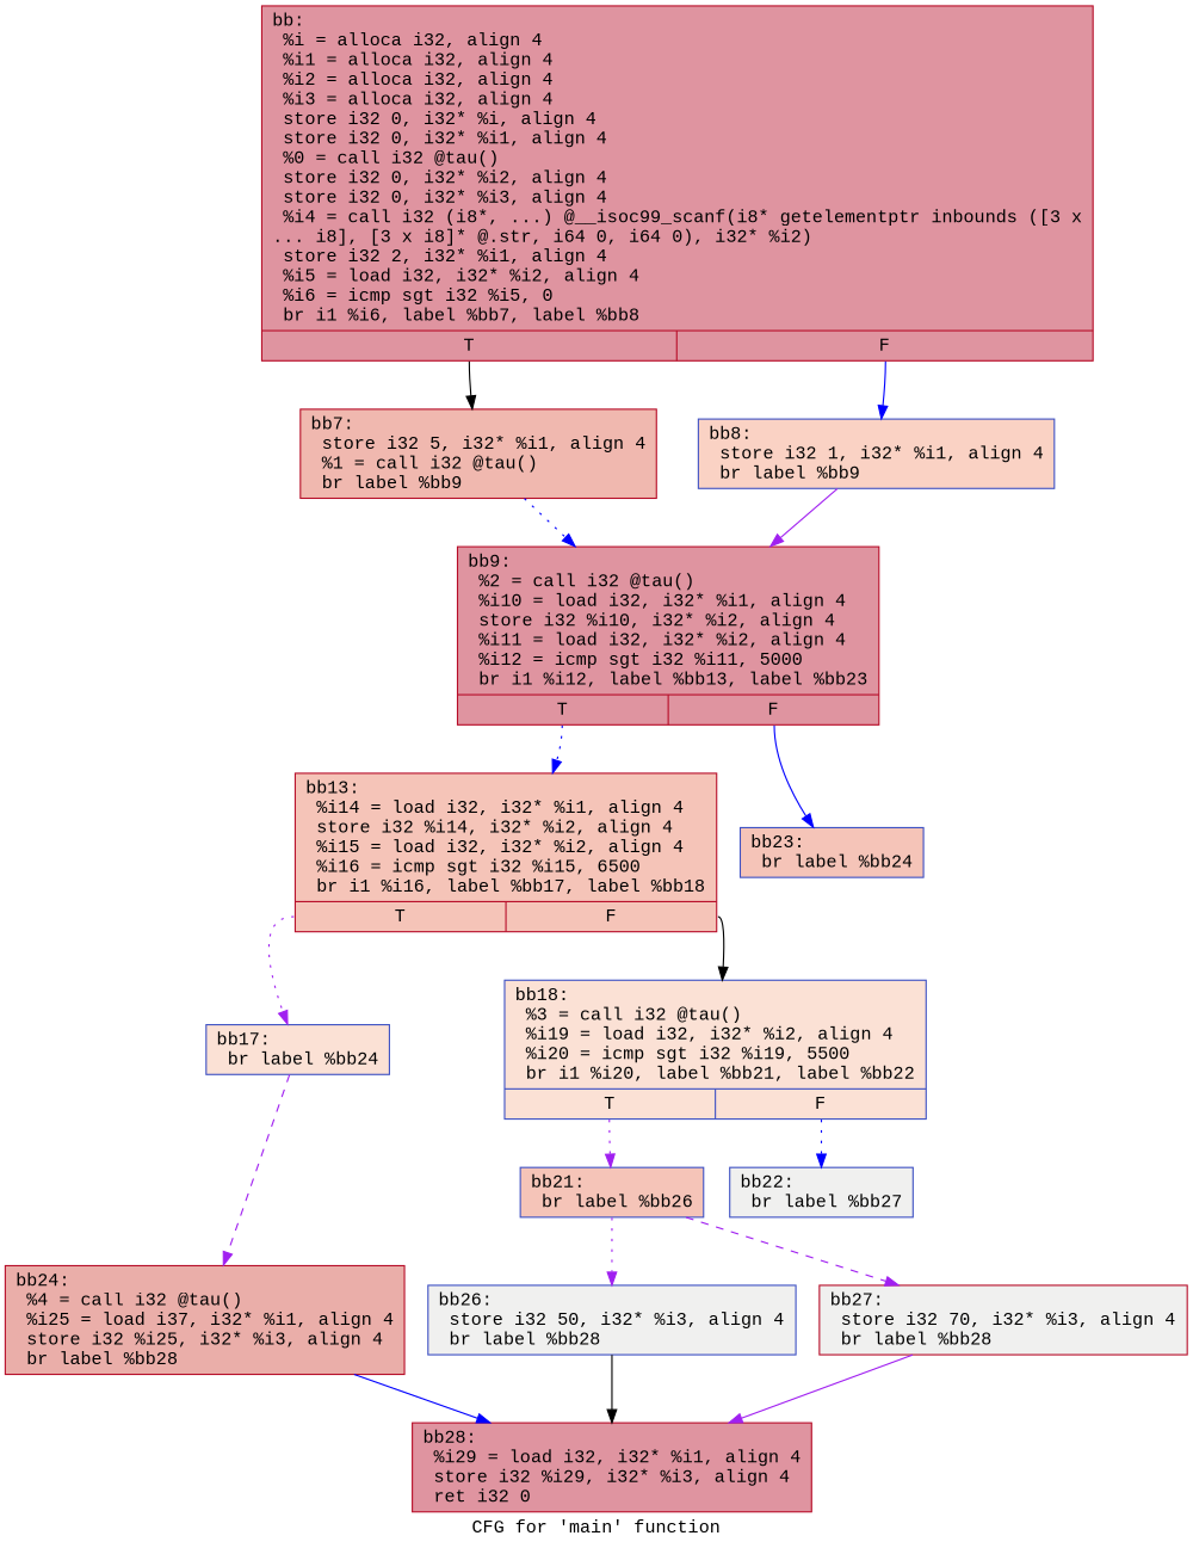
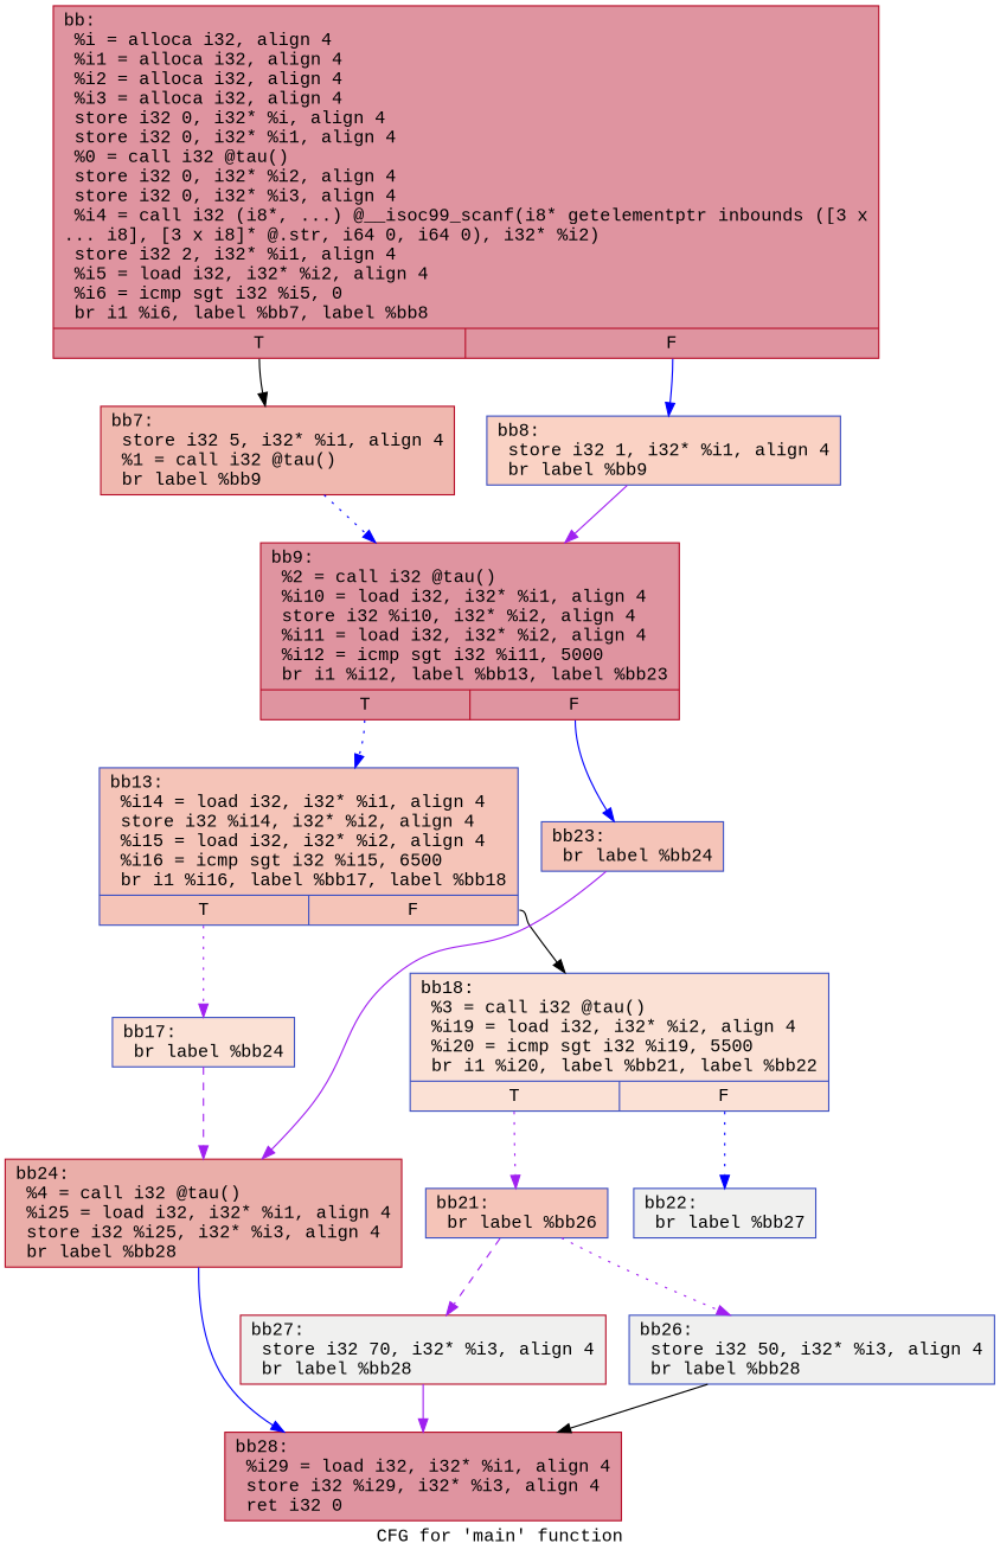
  digraph {
    fontname="Liberation Mono"
    label="CFG for 'main' function"
    node [color="#3d50c3ff" fillcolor="#b70d2870" fontname="Liberation Mono" shape=record style=filled]
    edge [color=purple fontname="Liberation Mono" style=solid]
    n1 [color="#b70d28ff" label="{bb:\l  %i = alloca i32, align 4\l  %i1 = alloca i32, align 4\l  %i2 = alloca i32, align 4\l  %i3 = alloca i32, align 4\l  store i32 0, i32* %i, align 4\l  store i32 0, i32* %i1, align 4\l  %0 = call i32 @tau()\l  store i32 0, i32* %i2, align 4\l  store i32 0, i32* %i3, align 4\l  %i4 = call i32 (i8*, ...) @__isoc99_scanf(i8* getelementptr inbounds ([3 x\l... i8], [3 x i8]* @.str, i64 0, i64 0), i32* %i2)\l  store i32 2, i32* %i1, align 4\l  %i5 = load i32, i32* %i2, align 4\l  %i6 = icmp sgt i32 %i5, 0\l  br i1 %i6, label %bb7, label %bb8\l|{<s0>T|<s1>F}}"]
    n2 [color="#b70d28ff" fillcolor="#dc5d4a70" label="{bb7:                                              \l  store i32 5, i32* %i1, align 4\l  %1 = call i32 @tau()\l  br label %bb9\l}"]
    n3 [fillcolor="#f4987a70" label="{bb8:                                              \l  store i32 1, i32* %i1, align 4\l  br label %bb9\l}"]
    n4 [color="#b70d28ff" label="{bb9:                                              \l  %2 = call i32 @tau()\l  %i10 = load i32, i32* %i1, align 4\l  store i32 %i10, i32* %i2, align 4\l  %i11 = load i32, i32* %i2, align 4\l  %i12 = icmp sgt i32 %i11, 5000\l  br i1 %i12, label %bb13, label %bb23\l|{<s0>T|<s1>F}}"]
-   n5 [color="#b70d28ff" fillcolor="#e97a5f70" label="{bb13:                                             \l  %i14 = load i32, i32* %i1, align 4\l  store i32 %i14, i32* %i2, align 4\l  %i15 = load i32, i32* %i2, align 4\l  %i16 = icmp sgt i32 %i15, 6500\l  br i1 %i16, label %bb17, label %bb18\l|{<s0>T|<s1>F}}"]
+   n5 [fillcolor="#e97a5f70" label="{bb13:                                             \l  %i14 = load i32, i32* %i1, align 4\l  store i32 %i14, i32* %i2, align 4\l  %i15 = load i32, i32* %i2, align 4\l  %i16 = icmp sgt i32 %i15, 6500\l  br i1 %i16, label %bb17, label %bb18\l|{<s0>T|<s1>F}}"]
    n6 [fillcolor="#e97a5f70" label="{bb23:                                             \l  br label %bb24\l}"]
    n7 [fillcolor="#f7bca170" label="{bb17:                                             \l  br label %bb24\l}"]
    n8 [fillcolor="#f7bca170" label="{bb18:                                             \l  %3 = call i32 @tau()\l  %i19 = load i32, i32* %i2, align 4\l  %i20 = icmp sgt i32 %i19, 5500\l  br i1 %i20, label %bb21, label %bb22\l|{<s0>T|<s1>F}}"]
-   n9 [color="#b70d28ff" fillcolor="#d0473d70" label="{bb24:                                             \l  %4 = call i32 @tau()\l  %i25 = load i37, i32* %i1, align 4\l  store i32 %i25, i32* %i3, align 4\l  br label %bb28\l}"]
+   n9 [color="#b70d28ff" fillcolor="#d0473d70" label="{bb24:                                             \l  %4 = call i32 @tau()\l  %i25 = load i32, i32* %i1, align 4\l  store i32 %i25, i32* %i3, align 4\l  br label %bb28\l}"]
    n10 [fillcolor="#e97a5f70" label="{bb21:                                             \l  br label %bb26\l}"]
    n11 [fillcolor="#dedcdb70" label="{bb22:                                             \l  br label %bb27\l}"]
    n12 [color="#b70d28ff" label="{bb28:                                             \l  %i29 = load i32, i32* %i1, align 4\l  store i32 %i29, i32* %i3, align 4\l  ret i32 0\l}"]
    n13 [fillcolor="#dedcdb70" label="{bb26:                                             \l  store i32 50, i32* %i3, align 4\l  br label %bb28\l}"]
    n14 [color="#b70d28ff" fillcolor="#dedcdb70" label="{bb27:                                             \l  store i32 70, i32* %i3, align 4\l  br label %bb28\l}"]
    n1 -> n2 [color=black tailport=s0]
    n1 -> n3 [color=blue tailport=s1]
    n2 -> n4 [color=blue style=dotted]
    n3 -> n4
    n4 -> n5 [color=blue style=dotted tailport=s0]
    n4 -> n6 [color=blue tailport=s1]
    n5 -> n7 [style=dotted tailport=s0]
    n5 -> n8 [color=black tailport=s1]
+   n6 -> n9
    n7 -> n9 [style=dashed]
    n8 -> n10 [style=dotted tailport=s0]
    n8 -> n11 [color=blue style=dotted tailport=s1]
    n9 -> n12 [color=blue]
    n10 -> n13 [style=dotted]
    n10 -> n14 [style=dashed]
    n13 -> n12 [color=black]
    n14 -> n12
  }
